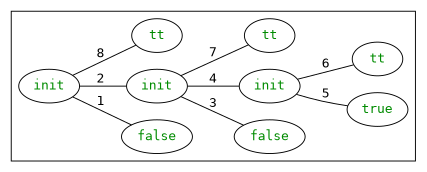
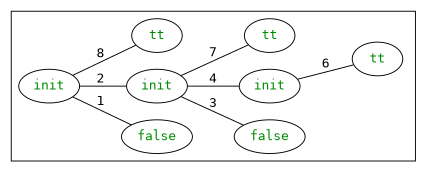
  graph {
    rankdir=LR
    fontname="DejaVu Sans Mono"
    node [fontcolor="#008B00" fontname="DejaVu Sans Mono"]
    edge [fontname="DejaVu Sans Mono"]
    n1 [label=init]
    n2 [label=false]
    n3 [label=init]
    n4 [label=false]
    n5 [label=init]
-   n6 [label=true]
    n7 [label=tt]
    n8 [label=tt]
    n9 [label=tt]
    subgraph cluster_1 {
      n1
      n2
      n3
      n4
      n5
-     n6
      n7
      n8
      n9
    }
    n1 -- n2 [label=1]
    n1 -- n3 [label=2]
    n1 -- n9 [label=8]
    n3 -- n4 [label=3]
    n3 -- n5 [label=4]
    n3 -- n8 [label=7]
-   n5 -- n6 [label=5]
    n5 -- n7 [label=6]
  }
